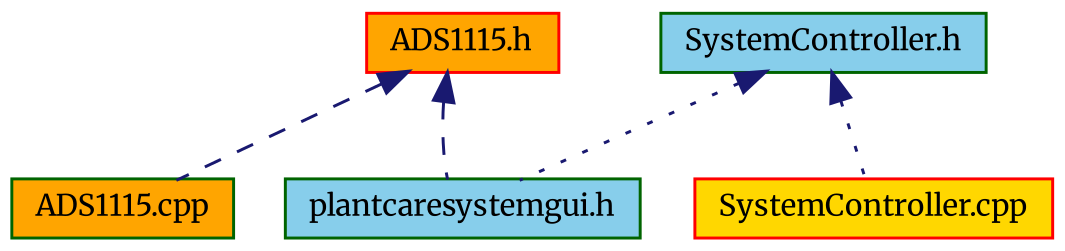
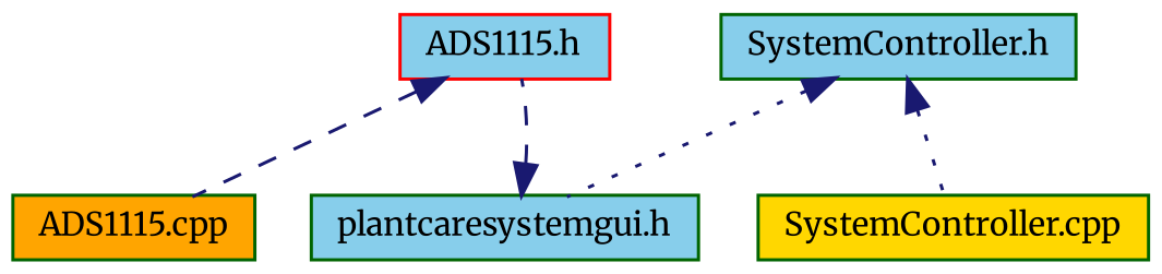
  digraph {
    fontname=Merriweather
    node [color=darkgreen fillcolor=orange fontname=Merriweather fontsize=10 shape=record style=filled]
    edge [color=midnightblue dir=back fontname=Merriweather fontsize=10 labelfontname=Helvetica labelfontsize=10 style=dashed]
-   n1 [color=red fontcolor=black height=0.2 label="ADS1115.h" width=0.4]
+   n1 [color=red fillcolor=skyblue fontcolor=black height=0.2 label="ADS1115.h" width=0.4]
    n2 [height=0.2 label="ADS1115.cpp" width=0.4]
    n3 [fillcolor=skyblue height=0.2 label="plantcaresystemgui.h" width=0.4]
    n4 [fillcolor=skyblue height=0.2 label="SystemController.h" width=0.4]
-   n5 [color=red fillcolor=gold height=0.2 label="SystemController.cpp" width=0.4]
+   n5 [fillcolor=gold height=0.2 label="SystemController.cpp" width=0.4]
    n1 -> n2
-   n1 -> n3
+   n3 -> n1
    n4 -> n3 [style=dotted]
    n4 -> n5 [style=dotted]
  }
